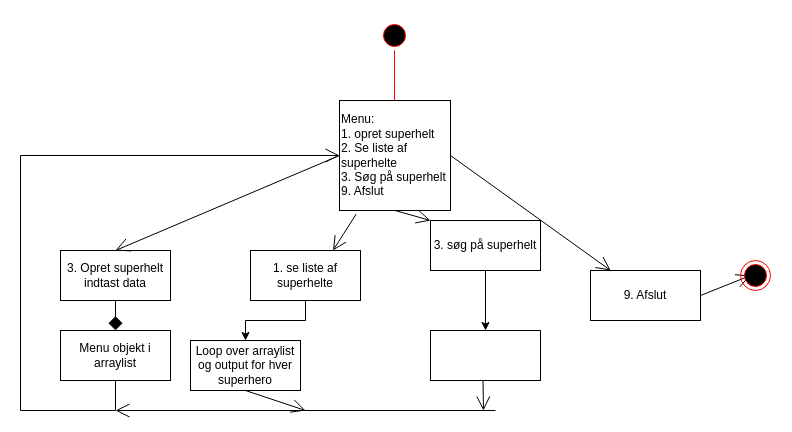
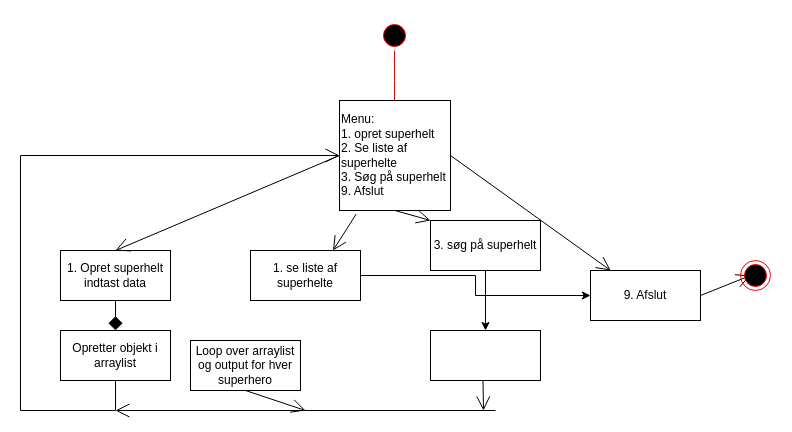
  <mxCell id="0" />
  <mxCell id="1" parent="0" />
  <mxCell id="2" value="" style="ellipse;html=1;shape=startState;fillColor=#000000;strokeColor=#ff0000;" vertex="1" parent="1"><mxGeometry x="379" y="20" width="30" height="30" as="geometry" /></mxCell>
  <mxCell id="3" value="" style="edgeStyle=orthogonalEdgeStyle;html=1;verticalAlign=bottom;endArrow=open;endSize=8;strokeColor=#ff0000;rounded=0;" edge="1" source="2" parent="1"><mxGeometry relative="1" as="geometry"><mxPoint x="394" y="110" as="targetPoint" /></mxGeometry></mxCell>
  <mxCell id="4" value="Menu:&amp;nbsp;&lt;br&gt;1. opret superhelt&lt;br&gt;2. Se liste af superhelte&lt;br&gt;3. Søg på superhelt&lt;br&gt;9. Afslut" style="html=1;whiteSpace=wrap;align=left;" vertex="1" parent="1"><mxGeometry x="339" y="100" width="111" height="110" as="geometry" /></mxCell>
- <mxCell id="5" value="3. Opret superhelt&lt;br&gt;indtast data" style="html=1;whiteSpace=wrap;" vertex="1" parent="1"><mxGeometry x="60" y="250" width="110" height="50" as="geometry" /></mxCell>
- <mxCell id="6" value="" style="edgeStyle=orthogonalEdgeStyle;rounded=0;orthogonalLoop=1;jettySize=auto;html=1;" edge="1" parent="1" source="7" target="19"><mxGeometry relative="1" as="geometry" /></mxCell>
+ <mxCell id="5" value="1. Opret superhelt&lt;br&gt;indtast data" style="html=1;whiteSpace=wrap;" vertex="1" parent="1"><mxGeometry x="60" y="250" width="110" height="50" as="geometry" /></mxCell>
+ <mxCell id="6" value="" style="edgeStyle=orthogonalEdgeStyle;rounded=0;orthogonalLoop=1;jettySize=auto;html=1;" edge="1" parent="1" source="7" target="10"><mxGeometry relative="1" as="geometry" /></mxCell>
  <mxCell id="7" value="1. se liste af superhelte" style="html=1;whiteSpace=wrap;" vertex="1" parent="1"><mxGeometry x="250" y="250" width="110" height="50" as="geometry" /></mxCell>
  <mxCell id="8" value="" style="edgeStyle=orthogonalEdgeStyle;rounded=0;orthogonalLoop=1;jettySize=auto;html=1;" edge="1" parent="1" source="9" target="20"><mxGeometry relative="1" as="geometry" /></mxCell>
  <mxCell id="9" value="3. søg på superhelt" style="html=1;whiteSpace=wrap;" vertex="1" parent="1"><mxGeometry x="430" y="220" width="110" height="50" as="geometry" /></mxCell>
  <mxCell id="10" value="9. Afslut" style="html=1;whiteSpace=wrap;" vertex="1" parent="1"><mxGeometry x="590" y="270" width="110" height="50" as="geometry" /></mxCell>
  <mxCell id="11" value="" style="endArrow=open;endFill=1;endSize=12;html=1;rounded=0;exitX=0.5;exitY=1;exitDx=0;exitDy=0;entryX=0;entryY=0;entryDx=0;entryDy=0;" edge="1" parent="1" source="4" target="9"><mxGeometry width="160" relative="1" as="geometry"><mxPoint x="310" y="280" as="sourcePoint" /><mxPoint x="470" y="280" as="targetPoint" /></mxGeometry></mxCell>
  <mxCell id="12" value="" style="endArrow=open;endFill=1;endSize=12;html=1;rounded=0;exitX=1;exitY=0.5;exitDx=0;exitDy=0;" edge="1" parent="1" source="4" target="10"><mxGeometry width="160" relative="1" as="geometry"><mxPoint x="310" y="280" as="sourcePoint" /><mxPoint x="470" y="280" as="targetPoint" /></mxGeometry></mxCell>
  <mxCell id="13" value="" style="endArrow=open;endFill=1;endSize=12;html=1;rounded=0;exitX=0.15;exitY=1.033;exitDx=0;exitDy=0;exitPerimeter=0;entryX=0.75;entryY=0;entryDx=0;entryDy=0;" edge="1" parent="1" source="4" target="7"><mxGeometry width="160" relative="1" as="geometry"><mxPoint x="310" y="280" as="sourcePoint" /><mxPoint x="470" y="280" as="targetPoint" /></mxGeometry></mxCell>
  <mxCell id="14" value="" style="endArrow=open;endFill=1;endSize=12;html=1;rounded=0;exitX=0;exitY=0.5;exitDx=0;exitDy=0;entryX=0.5;entryY=0;entryDx=0;entryDy=0;" edge="1" parent="1" source="4" target="5"><mxGeometry width="160" relative="1" as="geometry"><mxPoint x="310" y="280" as="sourcePoint" /><mxPoint x="470" y="280" as="targetPoint" /></mxGeometry></mxCell>
  <mxCell id="15" value="" style="endArrow=open;endFill=1;endSize=12;html=1;rounded=0;exitX=1;exitY=0.5;exitDx=0;exitDy=0;" edge="1" parent="1" source="10"><mxGeometry width="160" relative="1" as="geometry"><mxPoint x="310" y="280" as="sourcePoint" /><mxPoint x="750" y="275" as="targetPoint" /></mxGeometry></mxCell>
  <mxCell id="16" value="" style="ellipse;html=1;shape=endState;fillColor=#000000;strokeColor=#ff0000;" vertex="1" parent="1"><mxGeometry x="740" y="260" width="30" height="30" as="geometry" /></mxCell>
- <mxCell id="17" value="Menu objekt i arraylist" style="html=1;whiteSpace=wrap;" vertex="1" parent="1"><mxGeometry x="60" y="330" width="110" height="50" as="geometry" /></mxCell>
+ <mxCell id="17" value="Opretter objekt i arraylist" style="html=1;whiteSpace=wrap;" vertex="1" parent="1"><mxGeometry x="60" y="330" width="110" height="50" as="geometry" /></mxCell>
  <mxCell id="18" value="" style="endArrow=diamond;endFill=1;endSize=12;html=1;rounded=0;exitX=0.5;exitY=1;exitDx=0;exitDy=0;" edge="1" parent="1" source="5" target="17"><mxGeometry width="160" relative="1" as="geometry"><mxPoint x="310" y="280" as="sourcePoint" /><mxPoint x="470" y="280" as="targetPoint" /></mxGeometry></mxCell>
  <mxCell id="19" value="Loop over arraylist og output for hver superhero" style="html=1;whiteSpace=wrap;" vertex="1" parent="1"><mxGeometry x="190" y="340" width="110" height="50" as="geometry" /></mxCell>
  <mxCell id="20" value="" style="html=1;whiteSpace=wrap;" vertex="1" parent="1"><mxGeometry x="430" y="330" width="110" height="50" as="geometry" /></mxCell>
  <mxCell id="21" value="" style="endArrow=open;endFill=1;endSize=12;html=1;rounded=0;exitX=0.5;exitY=1;exitDx=0;exitDy=0;entryX=0;entryY=0.5;entryDx=0;entryDy=0;edgeStyle=orthogonalEdgeStyle;" edge="1" parent="1" source="17" target="4"><mxGeometry width="160" relative="1" as="geometry"><mxPoint x="310" y="280" as="sourcePoint" /><mxPoint x="470" y="280" as="targetPoint" /><Array as="points"><mxPoint x="115" y="410" /><mxPoint x="20" y="410" /><mxPoint x="20" y="155" /></Array></mxGeometry></mxCell>
  <mxCell id="22" value="" style="endArrow=open;endFill=1;endSize=12;html=1;rounded=0;elbow=vertical;" edge="1" parent="1"><mxGeometry width="160" relative="1" as="geometry"><mxPoint x="495" y="410" as="sourcePoint" /><mxPoint x="115" y="410" as="targetPoint" /></mxGeometry></mxCell>
  <mxCell id="23" value="" style="endArrow=open;endFill=1;endSize=12;html=1;rounded=0;exitX=0.5;exitY=1;exitDx=0;exitDy=0;" edge="1" parent="1" source="19"><mxGeometry width="160" relative="1" as="geometry"><mxPoint x="310" y="310" as="sourcePoint" /><mxPoint x="305" y="410" as="targetPoint" /></mxGeometry></mxCell>
  <mxCell id="24" value="" style="endArrow=open;endFill=1;endSize=12;html=1;rounded=0;exitX=0.5;exitY=1;exitDx=0;exitDy=0;" edge="1" parent="1"><mxGeometry width="160" relative="1" as="geometry"><mxPoint x="482.5" y="380" as="sourcePoint" /><mxPoint x="483" y="410" as="targetPoint" /></mxGeometry></mxCell>
